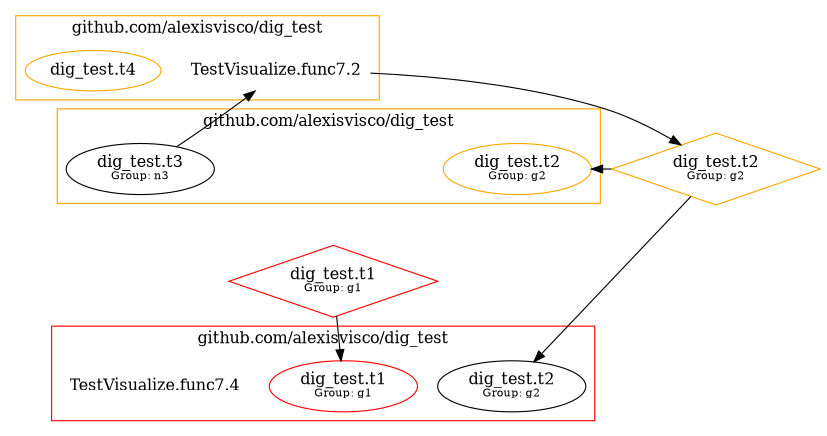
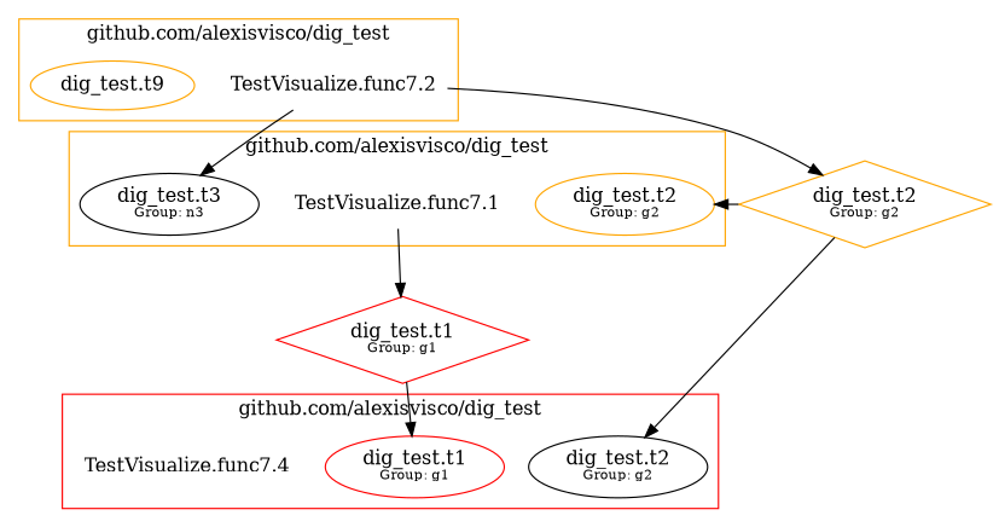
  digraph {
    compound=true
    rankdir=TB
    n1 [color=orange label=<dig_test.t2<BR /><FONT POINT-SIZE="10">Group: g2</FONT>>]
+   n2 [label="TestVisualize.func7.1" shape=plaintext]
    n3 [label=<dig_test.t3<BR /><FONT POINT-SIZE="10">Group: n3</FONT>>]
    n4 [label="TestVisualize.func7.2" shape=plaintext]
-   n5 [color=orange label="dig_test.t4"]
+   n5 [color=orange label="dig_test.t9"]
    n6 [color=red label=<dig_test.t1<BR /><FONT POINT-SIZE="10">Group: g1</FONT>>]
    n7 [label=<dig_test.t2<BR /><FONT POINT-SIZE="10">Group: g2</FONT>>]
    n8 [label="TestVisualize.func7.4" shape=plaintext]
    n9 [color=red label=<dig_test.t1<BR /><FONT POINT-SIZE="10">Group: g1</FONT>> shape=diamond]
    n10 [color=orange label=<dig_test.t2<BR /><FONT POINT-SIZE="10">Group: g2</FONT>> shape=diamond]
    subgraph cluster_1 {
      color=orange
      label="github.com/alexisvisco/dig_test"
      n1
+     n2
      n3
    }
    subgraph cluster_2 {
      color=orange
      label="github.com/alexisvisco/dig_test"
      n4
      n5
    }
    subgraph cluster_3 {
      color=red
      label="github.com/alexisvisco/dig_test"
      n6
      n7
      n8
    }
-   n3 -> n4
+   n2 -> n9
+   n4 -> n3
    n4 -> n10
    n9 -> n6
    n10 -> n1
    n10 -> n7
  }
